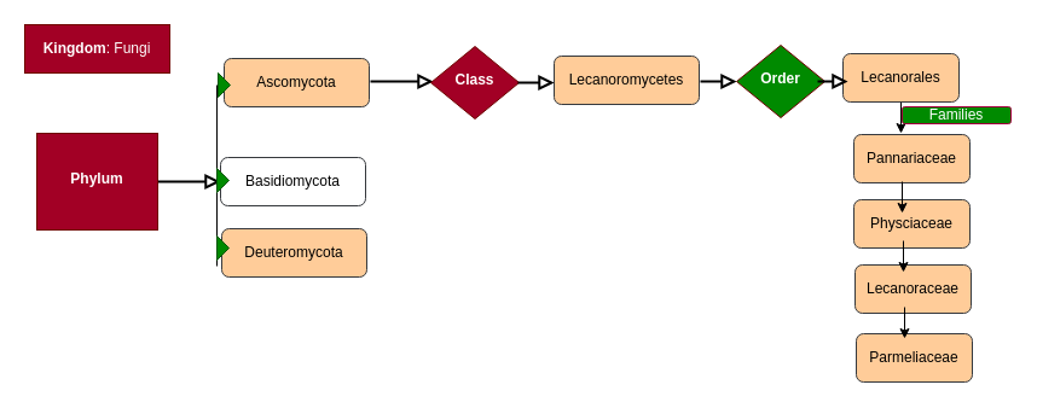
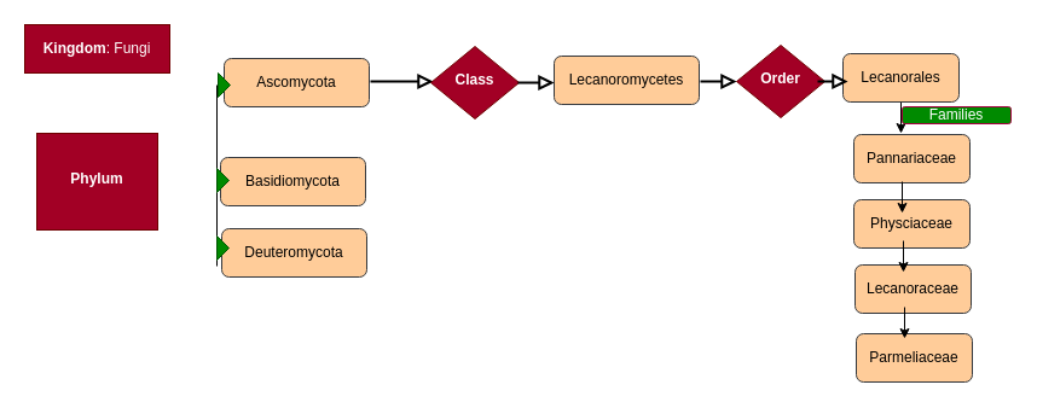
  <mxCell id="0" />
  <mxCell id="1" parent="0" />
  <mxCell id="2" value="&lt;strong&gt;Kingdom&lt;/strong&gt;: Fungi" style="whiteSpace=wrap;html=1;fontSize=12;glass=0;strokeWidth=1;shadow=0;fillColor=#a20025;fontColor=#ffffff;strokeColor=#6F0000;rounded=0;" parent="1" vertex="1"><mxGeometry x="20" y="20" width="120" height="40" as="geometry" /></mxCell>
- <mxCell id="3" value="" style="edgeStyle=orthogonalEdgeStyle;rounded=0;html=1;jettySize=auto;orthogonalLoop=1;fontSize=11;endArrow=block;endFill=0;endSize=8;strokeWidth=2;shadow=0;labelBackgroundColor=none;" parent="1" source="4" target="5" edge="1"><mxGeometry y="10" relative="1" as="geometry"><mxPoint as="offset" /></mxGeometry></mxCell>
  <mxCell id="4" value="&lt;strong&gt;Phylum&lt;/strong&gt;" style="whiteSpace=wrap;html=1;shadow=0;fontFamily=Helvetica;fontSize=12;align=center;strokeWidth=1;spacing=6;spacingTop=-4;fillColor=#a20025;fontColor=#ffffff;strokeColor=#6F0000;rounded=0;" parent="1" vertex="1"><mxGeometry x="30" y="110" width="100" height="80" as="geometry" /></mxCell>
- <mxCell id="5" value="Basidiomycota" style="rounded=1;whiteSpace=wrap;html=1;fontSize=12;glass=0;strokeWidth=1;shadow=0;fillColor=#ffffff;strokeColor=#36393d;" parent="1" vertex="1"><mxGeometry x="182" y="130" width="120" height="40" as="geometry" /></mxCell>
+ <mxCell id="5" value="Basidiomycota" style="rounded=1;whiteSpace=wrap;html=1;fontSize=12;glass=0;strokeWidth=1;shadow=0;fillColor=#ffcc99;strokeColor=#36393d;" parent="1" vertex="1"><mxGeometry x="182" y="130" width="120" height="40" as="geometry" /></mxCell>
  <mxCell id="6" value="" style="endArrow=none;html=1;rounded=0;" edge="1" parent="1"><mxGeometry width="50" height="50" relative="1" as="geometry"><mxPoint x="179" y="220" as="sourcePoint" /><mxPoint x="179" y="70" as="targetPoint" /></mxGeometry></mxCell>
  <mxCell id="7" value="Ascomycota" style="rounded=1;whiteSpace=wrap;html=1;fontSize=12;glass=0;strokeWidth=1;shadow=0;fillColor=#ffcc99;strokeColor=#36393d;" vertex="1" parent="1"><mxGeometry x="185" y="48" width="120" height="40" as="geometry" /></mxCell>
  <mxCell id="8" value="Deuteromycota" style="rounded=1;whiteSpace=wrap;html=1;fontSize=12;glass=0;strokeWidth=1;shadow=0;fillColor=#ffcc99;strokeColor=#36393d;" vertex="1" parent="1"><mxGeometry x="183" y="189" width="120" height="40" as="geometry" /></mxCell>
  <mxCell id="9" value="" style="triangle;whiteSpace=wrap;html=1;strokeColor=#005700;fillStyle=solid;fillColor=#008a00;fontColor=#ffffff;" vertex="1" parent="1"><mxGeometry x="180" y="60" width="10" height="20" as="geometry" /></mxCell>
  <mxCell id="10" value="" style="triangle;whiteSpace=wrap;html=1;strokeColor=#005700;fillStyle=solid;fillColor=#008a00;fontColor=#ffffff;" vertex="1" parent="1"><mxGeometry x="179" y="139" width="10" height="20" as="geometry" /></mxCell>
  <mxCell id="11" value="" style="triangle;whiteSpace=wrap;html=1;strokeColor=#005700;fillStyle=solid;fillColor=#008a00;fontColor=#ffffff;" vertex="1" parent="1"><mxGeometry x="179" y="195" width="10" height="20" as="geometry" /></mxCell>
  <mxCell id="12" value="" style="edgeStyle=orthogonalEdgeStyle;rounded=0;html=1;jettySize=auto;orthogonalLoop=1;fontSize=11;endArrow=block;endFill=0;endSize=8;strokeWidth=2;shadow=0;labelBackgroundColor=none;" edge="1" parent="1"><mxGeometry y="10" relative="1" as="geometry"><mxPoint as="offset" /><mxPoint x="306" y="67" as="sourcePoint" /><mxPoint x="358" y="67" as="targetPoint" /></mxGeometry></mxCell>
  <mxCell id="13" value="&lt;strong&gt;Class&lt;/strong&gt;" style="rhombus;whiteSpace=wrap;html=1;shadow=0;fontFamily=Helvetica;fontSize=12;align=center;strokeWidth=1;spacing=6;spacingTop=-4;fillColor=#a20025;fontColor=#ffffff;strokeColor=#6F0000;" vertex="1" parent="1"><mxGeometry x="356" y="38" width="73" height="60" as="geometry" /></mxCell>
  <mxCell id="14" value="Lecanoromycetes" style="rounded=1;whiteSpace=wrap;html=1;fontSize=12;glass=0;strokeWidth=1;shadow=0;fillColor=#ffcc99;strokeColor=#36393d;" vertex="1" parent="1"><mxGeometry x="458" y="46" width="120" height="40" as="geometry" /></mxCell>
  <mxCell id="15" value="" style="edgeStyle=orthogonalEdgeStyle;rounded=0;html=1;jettySize=auto;orthogonalLoop=1;fontSize=11;endArrow=block;endFill=0;endSize=8;strokeWidth=2;shadow=0;labelBackgroundColor=none;" edge="1" parent="1"><mxGeometry y="10" relative="1" as="geometry"><mxPoint as="offset" /><mxPoint x="428" y="68" as="sourcePoint" /><mxPoint x="458" y="68" as="targetPoint" /></mxGeometry></mxCell>
  <mxCell id="16" value="" style="edgeStyle=orthogonalEdgeStyle;rounded=0;html=1;jettySize=auto;orthogonalLoop=1;fontSize=11;endArrow=block;endFill=0;endSize=8;strokeWidth=2;shadow=0;labelBackgroundColor=none;" edge="1" parent="1"><mxGeometry y="10" relative="1" as="geometry"><mxPoint as="offset" /><mxPoint x="579" y="67" as="sourcePoint" /><mxPoint x="609" y="67" as="targetPoint" /></mxGeometry></mxCell>
- <mxCell id="17" value="&lt;strong&gt;Order&lt;/strong&gt;" style="rhombus;whiteSpace=wrap;html=1;shadow=0;fontFamily=Helvetica;fontSize=12;align=center;strokeWidth=1;spacing=6;spacingTop=-4;fillColor=#008a00;fontColor=#ffffff;strokeColor=#6F0000;" vertex="1" parent="1"><mxGeometry x="609" y="37" width="73" height="60" as="geometry" /></mxCell>
+ <mxCell id="17" value="&lt;strong&gt;Order&lt;/strong&gt;" style="rhombus;whiteSpace=wrap;html=1;shadow=0;fontFamily=Helvetica;fontSize=12;align=center;strokeWidth=1;spacing=6;spacingTop=-4;fillColor=#a20025;fontColor=#ffffff;strokeColor=#6F0000;" vertex="1" parent="1"><mxGeometry x="609" y="37" width="73" height="60" as="geometry" /></mxCell>
  <mxCell id="18" value="" style="edgeStyle=orthogonalEdgeStyle;rounded=0;orthogonalLoop=1;jettySize=auto;html=1;" edge="1" parent="1" source="19"><mxGeometry relative="1" as="geometry"><mxPoint x="745" y="110" as="targetPoint" /></mxGeometry></mxCell>
  <mxCell id="19" value="Lecanorales" style="rounded=1;whiteSpace=wrap;html=1;fontSize=12;glass=0;strokeWidth=1;shadow=0;fillColor=#ffcc99;strokeColor=#36393d;" vertex="1" parent="1"><mxGeometry x="697" y="44" width="96" height="40" as="geometry" /></mxCell>
  <mxCell id="20" value="" style="edgeStyle=orthogonalEdgeStyle;rounded=0;html=1;jettySize=auto;orthogonalLoop=1;fontSize=11;endArrow=block;endFill=0;endSize=8;strokeWidth=2;shadow=0;labelBackgroundColor=none;exitX=0.918;exitY=0.483;exitDx=0;exitDy=0;exitPerimeter=0;" edge="1" parent="1"><mxGeometry y="10" relative="1" as="geometry"><mxPoint as="offset" /><mxPoint x="676.014" y="66.98" as="sourcePoint" /><mxPoint x="701" y="67" as="targetPoint" /></mxGeometry></mxCell>
  <mxCell id="21" value="Pannariaceae" style="rounded=1;whiteSpace=wrap;html=1;fontSize=12;glass=0;strokeWidth=1;shadow=0;fillColor=#ffcc99;strokeColor=#36393d;" vertex="1" parent="1"><mxGeometry x="706" y="111" width="96" height="40" as="geometry" /></mxCell>
  <mxCell id="22" value="Physciaceae" style="rounded=1;whiteSpace=wrap;html=1;fontSize=12;glass=0;strokeWidth=1;shadow=0;fillColor=#ffcc99;strokeColor=#36393d;" vertex="1" parent="1"><mxGeometry x="706" y="165" width="96" height="40" as="geometry" /></mxCell>
  <mxCell id="23" value="Lecanoraceae" style="rounded=1;whiteSpace=wrap;html=1;fontSize=12;glass=0;strokeWidth=1;shadow=0;fillColor=#ffcc99;strokeColor=#36393d;" vertex="1" parent="1"><mxGeometry x="707" y="219" width="96" height="40" as="geometry" /></mxCell>
  <mxCell id="24" value="Families" style="rounded=1;whiteSpace=wrap;html=1;fontSize=12;glass=0;strokeWidth=1;shadow=0;fillColor=#008a00;fontColor=#ffffff;strokeColor=#A50040;" vertex="1" parent="1"><mxGeometry x="746" y="88" width="90" height="14" as="geometry" /></mxCell>
  <mxCell id="25" value="Parmeliaceae" style="rounded=1;whiteSpace=wrap;html=1;fontSize=12;glass=0;strokeWidth=1;shadow=0;fillColor=#ffcc99;strokeColor=#36393d;" vertex="1" parent="1"><mxGeometry x="708" y="276" width="96" height="40" as="geometry" /></mxCell>
  <mxCell id="26" value="" style="edgeStyle=orthogonalEdgeStyle;rounded=0;orthogonalLoop=1;jettySize=auto;html=1;" edge="1" parent="1"><mxGeometry relative="1" as="geometry"><mxPoint x="746" y="150" as="sourcePoint" /><mxPoint x="746" y="176" as="targetPoint" /></mxGeometry></mxCell>
  <mxCell id="27" value="" style="edgeStyle=orthogonalEdgeStyle;rounded=0;orthogonalLoop=1;jettySize=auto;html=1;" edge="1" parent="1"><mxGeometry relative="1" as="geometry"><mxPoint x="747" y="199" as="sourcePoint" /><mxPoint x="747" y="225" as="targetPoint" /></mxGeometry></mxCell>
  <mxCell id="28" value="" style="edgeStyle=orthogonalEdgeStyle;rounded=0;orthogonalLoop=1;jettySize=auto;html=1;" edge="1" parent="1"><mxGeometry relative="1" as="geometry"><mxPoint x="748" y="254" as="sourcePoint" /><mxPoint x="748" y="280" as="targetPoint" /></mxGeometry></mxCell>
